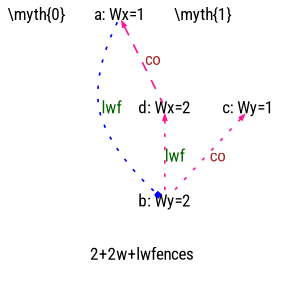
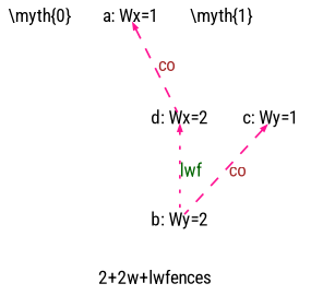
  digraph {
    fontname="Roboto Condensed"
    fontsize=10
    label="2+2w+lwfences"
    splines=true
    node [fixedsize=true fontname="Roboto Condensed" fontsize=10 shape=plaintext color=blue rank=sink]
    edge [arrowsize=0.3 color=deeppink fontcolor=darkgreen fontname="Roboto Condensed" fontsize=10 style=dotted dir=back]
    n1 [height=0.1 label="\\myth{0}" width=0.45 color="" rank=""]
    n2 [height=0.1 label="a: Wx=1" width=0.45]
    n3 [height=0.1 label="b: Wy=2" width=0.45]
    n4 [color=black height=0.1 label="d: Wx=2" width=0.45]
    n5 [height=0.1 label="\\myth{1}" width=0.45 color="" rank=""]
    n6 [height=0.1 label="c: Wy=1" width=0.45]
-   n2 -> n3 [arrowhead=box color=blue label=lwf dir=""]
    n2 -> n4 [fontcolor=brown label=co style=dashed]
    n4 -> n3 [label=lwf]
-   n6 -> n3 [fontcolor=brown label=co]
+   n6 -> n3 [fontcolor=brown label=co style=dashed]
  }
